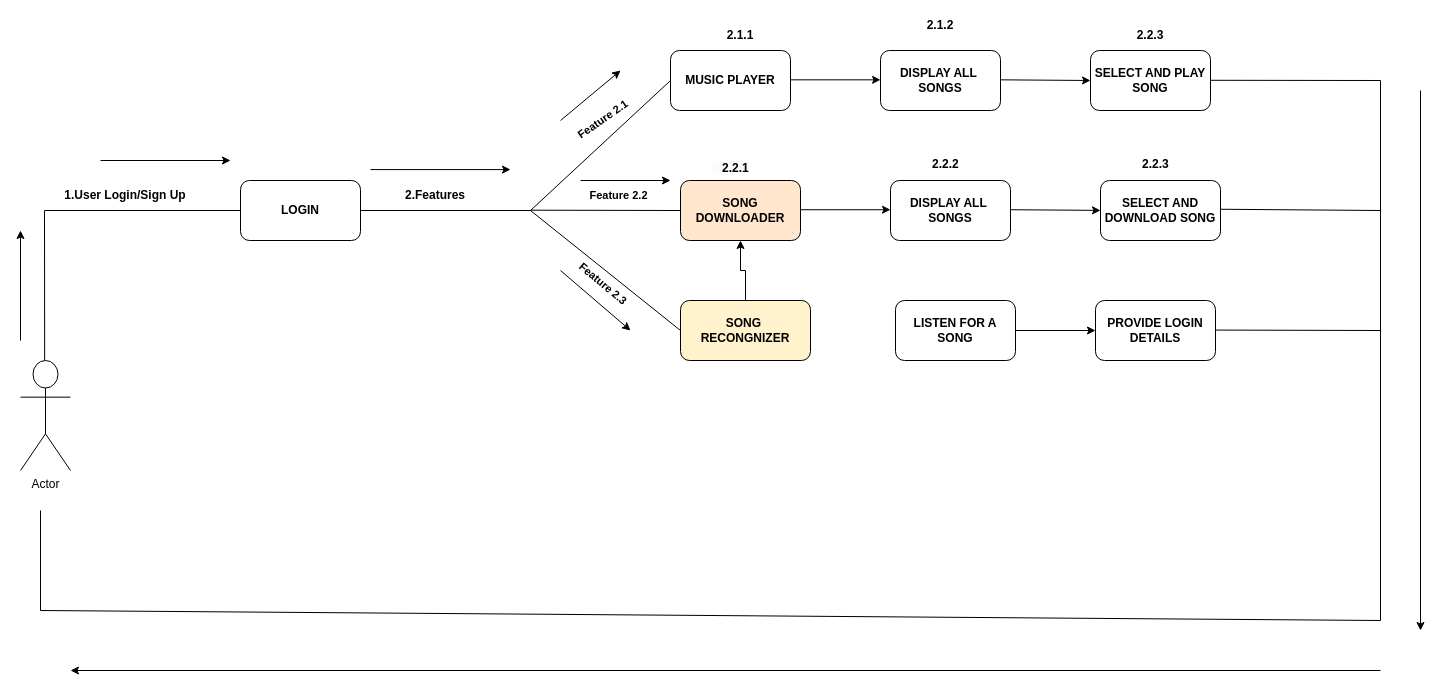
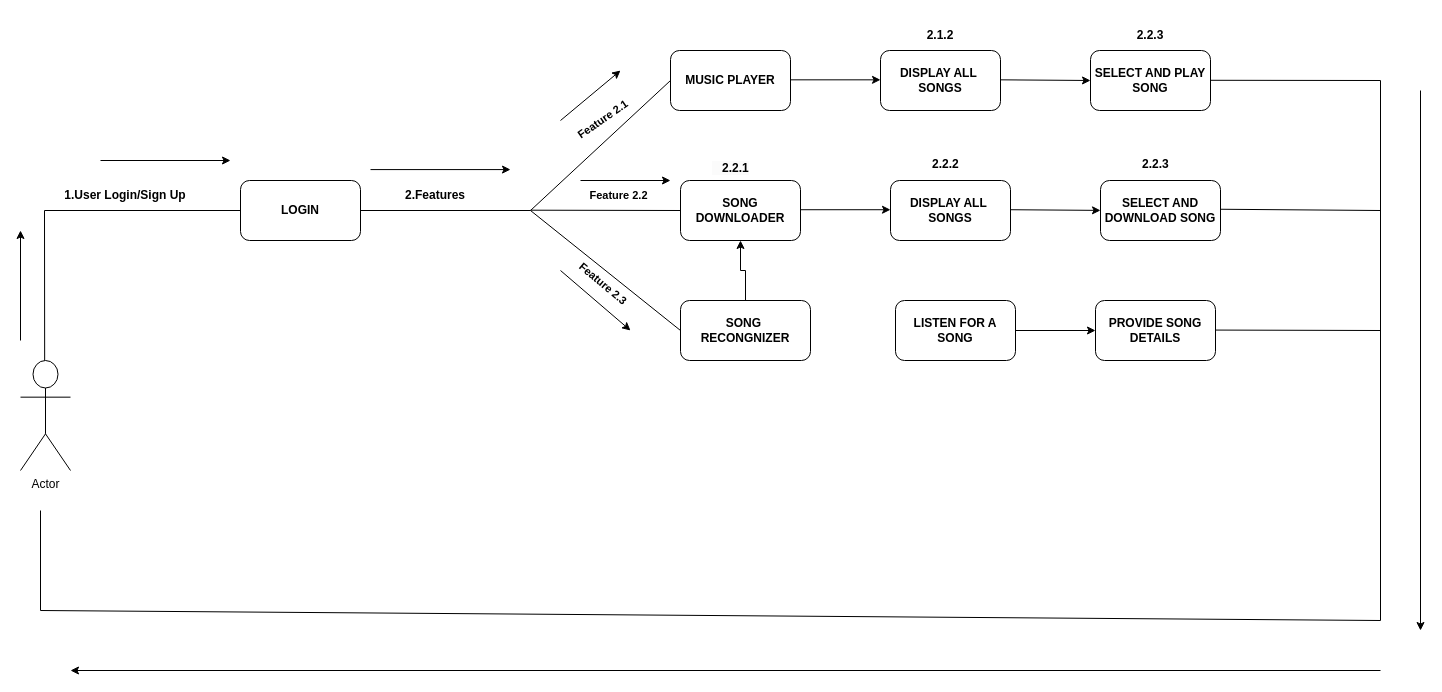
  <mxCell id="0" />
  <mxCell id="1" parent="0" />
  <mxCell id="2" value="Actor" style="shape=umlActor;verticalLabelPosition=bottom;verticalAlign=top;html=1;outlineConnect=0;" parent="1" vertex="1"><mxGeometry x="20" y="360" width="50" height="110" as="geometry" /></mxCell>
  <mxCell id="3" value="" style="endArrow=classic;html=1;rounded=0;" parent="1" edge="1"><mxGeometry width="50" height="50" relative="1" as="geometry"><mxPoint x="20" y="340" as="sourcePoint" /><mxPoint x="20" y="230" as="targetPoint" /></mxGeometry></mxCell>
  <mxCell id="4" value="" style="endArrow=none;html=1;rounded=0;" parent="1" edge="1"><mxGeometry width="50" height="50" relative="1" as="geometry"><mxPoint x="44.17" y="360" as="sourcePoint" /><mxPoint x="44" y="210" as="targetPoint" /></mxGeometry></mxCell>
  <mxCell id="5" value="" style="endArrow=none;html=1;rounded=0;" parent="1" edge="1"><mxGeometry width="50" height="50" relative="1" as="geometry"><mxPoint x="44" y="210" as="sourcePoint" /><mxPoint x="240" y="210" as="targetPoint" /></mxGeometry></mxCell>
  <mxCell id="6" value="&lt;b&gt;LOGIN&lt;/b&gt;" style="rounded=1;whiteSpace=wrap;html=1;" parent="1" vertex="1"><mxGeometry x="240" y="180" width="120" height="60" as="geometry" /></mxCell>
  <mxCell id="7" value="&lt;b&gt;1.User Login/Sign Up&lt;/b&gt;" style="text;html=1;align=center;verticalAlign=middle;whiteSpace=wrap;rounded=0;" parent="1" vertex="1"><mxGeometry x="60" y="170" width="130" height="50" as="geometry" /></mxCell>
  <mxCell id="8" value="" style="endArrow=none;html=1;rounded=0;exitX=1;exitY=0.5;exitDx=0;exitDy=0;" parent="1" source="6" edge="1"><mxGeometry width="50" height="50" relative="1" as="geometry"><mxPoint x="400" y="270" as="sourcePoint" /><mxPoint x="530" y="210" as="targetPoint" /></mxGeometry></mxCell>
  <mxCell id="9" value="&lt;b&gt;2.Features&lt;/b&gt;" style="text;html=1;align=center;verticalAlign=middle;whiteSpace=wrap;rounded=0;" parent="1" vertex="1"><mxGeometry x="370" y="170" width="130" height="50" as="geometry" /></mxCell>
  <mxCell id="10" value="" style="endArrow=classic;html=1;rounded=0;" parent="1" edge="1"><mxGeometry width="50" height="50" relative="1" as="geometry"><mxPoint x="100" y="160" as="sourcePoint" /><mxPoint x="230" y="160" as="targetPoint" /></mxGeometry></mxCell>
  <mxCell id="11" value="" style="endArrow=classic;html=1;rounded=0;" parent="1" edge="1"><mxGeometry width="50" height="50" relative="1" as="geometry"><mxPoint x="370" y="169.09" as="sourcePoint" /><mxPoint x="510" y="169.09" as="targetPoint" /></mxGeometry></mxCell>
  <mxCell id="12" value="&lt;b&gt;MUSIC PLAYER&lt;/b&gt;" style="rounded=1;whiteSpace=wrap;html=1;" parent="1" vertex="1"><mxGeometry x="670" y="50" width="120" height="60" as="geometry" /></mxCell>
- <mxCell id="13" value="&lt;b&gt;SONG DOWNLOADER&lt;/b&gt;" style="rounded=1;whiteSpace=wrap;html=1;fillColor=#ffe6cc;" parent="1" vertex="1"><mxGeometry x="680" y="180" width="120" height="60" as="geometry" /></mxCell>
+ <mxCell id="13" value="&lt;b&gt;SONG DOWNLOADER&lt;/b&gt;" style="rounded=1;whiteSpace=wrap;html=1;" parent="1" vertex="1"><mxGeometry x="680" y="180" width="120" height="60" as="geometry" /></mxCell>
  <mxCell id="14" value="" style="edgeStyle=orthogonalEdgeStyle;rounded=0;orthogonalLoop=1;jettySize=auto;html=1;" parent="1" source="15" target="13" edge="1"><mxGeometry relative="1" as="geometry" /></mxCell>
- <mxCell id="15" value="&lt;b&gt;SONG&amp;nbsp;&lt;/b&gt;&lt;div&gt;&lt;b&gt;RECONGNIZER&lt;/b&gt;&lt;/div&gt;" style="rounded=1;whiteSpace=wrap;html=1;fillColor=#fff2cc;" parent="1" vertex="1"><mxGeometry x="680" y="300" width="130" height="60" as="geometry" /></mxCell>
+ <mxCell id="15" value="&lt;b&gt;SONG&amp;nbsp;&lt;/b&gt;&lt;div&gt;&lt;b&gt;RECONGNIZER&lt;/b&gt;&lt;/div&gt;" style="rounded=1;whiteSpace=wrap;html=1;" parent="1" vertex="1"><mxGeometry x="680" y="300" width="130" height="60" as="geometry" /></mxCell>
  <mxCell id="16" value="" style="endArrow=none;html=1;rounded=0;entryX=0;entryY=0.5;entryDx=0;entryDy=0;" parent="1" target="12" edge="1"><mxGeometry width="50" height="50" relative="1" as="geometry"><mxPoint x="530" y="210" as="sourcePoint" /><mxPoint x="610" y="130" as="targetPoint" /></mxGeometry></mxCell>
  <mxCell id="17" value="&lt;b&gt;Feature 2.1&lt;/b&gt;" style="edgeLabel;html=1;align=center;verticalAlign=middle;resizable=0;points=[];rotation=-35;" parent="16" vertex="1" connectable="0"><mxGeometry x="0.059" y="5" relative="1" as="geometry"><mxPoint x="1" y="-19" as="offset" /></mxGeometry></mxCell>
  <mxCell id="18" value="" style="endArrow=none;html=1;rounded=0;entryX=0;entryY=0.5;entryDx=0;entryDy=0;" parent="1" target="13" edge="1"><mxGeometry width="50" height="50" relative="1" as="geometry"><mxPoint x="530" y="209.69" as="sourcePoint" /><mxPoint x="630" y="209.69" as="targetPoint" /></mxGeometry></mxCell>
  <mxCell id="19" value="&lt;b&gt;Feature 2.2&lt;/b&gt;" style="edgeLabel;html=1;align=center;verticalAlign=middle;resizable=0;points=[];" parent="18" vertex="1" connectable="0"><mxGeometry x="0.154" y="6" relative="1" as="geometry"><mxPoint y="-9" as="offset" /></mxGeometry></mxCell>
  <mxCell id="20" value="" style="endArrow=none;html=1;rounded=0;exitX=0;exitY=0.5;exitDx=0;exitDy=0;" parent="1" source="15" edge="1"><mxGeometry width="50" height="50" relative="1" as="geometry"><mxPoint x="670" y="330" as="sourcePoint" /><mxPoint x="530" y="210" as="targetPoint" /></mxGeometry></mxCell>
  <mxCell id="21" value="&lt;b&gt;Feature 2.3&lt;/b&gt;" style="edgeLabel;html=1;align=center;verticalAlign=middle;resizable=0;points=[];rotation=40;" parent="20" vertex="1" connectable="0"><mxGeometry x="-0.109" y="2" relative="1" as="geometry"><mxPoint x="-9" y="4" as="offset" /></mxGeometry></mxCell>
  <mxCell id="22" value="" style="endArrow=classic;html=1;rounded=0;" parent="1" edge="1"><mxGeometry width="50" height="50" relative="1" as="geometry"><mxPoint x="560" y="120" as="sourcePoint" /><mxPoint x="620" y="70" as="targetPoint" /></mxGeometry></mxCell>
  <mxCell id="23" value="" style="endArrow=classic;html=1;rounded=0;" parent="1" edge="1"><mxGeometry width="50" height="50" relative="1" as="geometry"><mxPoint x="580" y="180" as="sourcePoint" /><mxPoint x="670" y="180" as="targetPoint" /></mxGeometry></mxCell>
  <mxCell id="24" value="" style="endArrow=classic;html=1;rounded=0;" parent="1" edge="1"><mxGeometry width="50" height="50" relative="1" as="geometry"><mxPoint x="560" y="270" as="sourcePoint" /><mxPoint x="630" y="330" as="targetPoint" /></mxGeometry></mxCell>
  <mxCell id="25" value="" style="endArrow=classic;html=1;rounded=0;" parent="1" edge="1"><mxGeometry width="50" height="50" relative="1" as="geometry"><mxPoint x="790" y="79.33" as="sourcePoint" /><mxPoint x="880" y="79.33" as="targetPoint" /></mxGeometry></mxCell>
  <mxCell id="26" value="&lt;b&gt;SELECT AND PLAY SONG&lt;/b&gt;" style="rounded=1;whiteSpace=wrap;html=1;" parent="1" vertex="1"><mxGeometry x="1090" y="50" width="120" height="60" as="geometry" /></mxCell>
  <mxCell id="27" value="&lt;b&gt;DISPLAY ALL&amp;nbsp; SONGS&lt;/b&gt;" style="rounded=1;whiteSpace=wrap;html=1;" parent="1" vertex="1"><mxGeometry x="880" y="50" width="120" height="60" as="geometry" /></mxCell>
  <mxCell id="28" value="" style="endArrow=classic;html=1;rounded=0;" parent="1" edge="1"><mxGeometry width="50" height="50" relative="1" as="geometry"><mxPoint x="1000" y="79.33" as="sourcePoint" /><mxPoint x="1090" y="80" as="targetPoint" /></mxGeometry></mxCell>
- <mxCell id="29" value="&lt;b&gt;2.1.1&lt;/b&gt;" style="text;html=1;align=center;verticalAlign=middle;whiteSpace=wrap;rounded=0;movable=0;resizable=0;rotatable=0;deletable=0;editable=0;locked=1;connectable=0;" parent="1" vertex="1"><mxGeometry x="710" y="20" width="60" height="30" as="geometry" /></mxCell>
- <mxCell id="30" value="&lt;b&gt;2.1.2&lt;/b&gt;" style="text;html=1;align=center;verticalAlign=middle;whiteSpace=wrap;rounded=0;" parent="1" vertex="1"><mxGeometry x="910" y="10" width="60" height="30" as="geometry" /></mxCell>
+ <mxCell id="30" value="&lt;b&gt;2.1.2&lt;/b&gt;" style="text;html=1;align=center;verticalAlign=middle;whiteSpace=wrap;rounded=0;" parent="1" vertex="1"><mxGeometry x="910" y="20" width="60" height="30" as="geometry" /></mxCell>
  <mxCell id="31" value="&lt;b&gt;2.2.3&lt;/b&gt;" style="text;html=1;align=center;verticalAlign=middle;whiteSpace=wrap;rounded=0;" parent="1" vertex="1"><mxGeometry x="1120" y="20" width="60" height="30" as="geometry" /></mxCell>
  <mxCell id="32" value="" style="endArrow=classic;html=1;rounded=0;" parent="1" edge="1"><mxGeometry width="50" height="50" relative="1" as="geometry"><mxPoint x="800" y="209.23" as="sourcePoint" /><mxPoint x="890" y="209.23" as="targetPoint" /></mxGeometry></mxCell>
  <mxCell id="33" value="&lt;b&gt;DISPLAY ALL&amp;nbsp; SONGS&lt;/b&gt;" style="rounded=1;whiteSpace=wrap;html=1;" parent="1" vertex="1"><mxGeometry x="890" y="180" width="120" height="60" as="geometry" /></mxCell>
  <mxCell id="34" value="" style="endArrow=classic;html=1;rounded=0;" parent="1" edge="1"><mxGeometry width="50" height="50" relative="1" as="geometry"><mxPoint x="1010" y="209.23" as="sourcePoint" /><mxPoint x="1100" y="209.9" as="targetPoint" /></mxGeometry></mxCell>
  <mxCell id="35" value="&lt;b&gt;SELECT AND DOWNLOAD SONG&lt;/b&gt;" style="rounded=1;whiteSpace=wrap;html=1;" parent="1" vertex="1"><mxGeometry x="1100" y="180" width="120" height="60" as="geometry" /></mxCell>
  <mxCell id="36" value="&lt;br&gt;&lt;b style=&quot;forced-color-adjust: none; color: rgb(0, 0, 0); font-family: Helvetica; font-size: 12px; font-style: normal; font-variant-ligatures: normal; font-variant-caps: normal; letter-spacing: normal; orphans: 2; text-align: center; text-indent: 0px; text-transform: none; widows: 2; word-spacing: 0px; -webkit-text-stroke-width: 0px; white-space: normal; background-color: rgb(251, 251, 251); text-decoration-thickness: initial; text-decoration-style: initial; text-decoration-color: initial;&quot;&gt;&amp;nbsp; &amp;nbsp;2.2.1&lt;/b&gt;&lt;div&gt;&lt;br/&gt;&lt;/div&gt;" style="text;whiteSpace=wrap;html=1;" parent="1" vertex="1"><mxGeometry x="710" y="140" width="60" height="40" as="geometry" /></mxCell>
  <mxCell id="37" value="&lt;div style=&quot;text-align: justify;&quot;&gt;&lt;b&gt;2.2.2&lt;/b&gt;&lt;/div&gt;" style="text;whiteSpace=wrap;html=1;align=left;" parent="1" vertex="1"><mxGeometry x="930" y="150" width="60" height="40" as="geometry" /></mxCell>
  <mxCell id="38" value="&lt;div&gt;&lt;b&gt;2.2.3&lt;/b&gt;&lt;/div&gt;" style="text;whiteSpace=wrap;html=1;" parent="1" vertex="1"><mxGeometry x="1140" y="150" width="60" height="40" as="geometry" /></mxCell>
  <mxCell id="39" value="" style="edgeStyle=orthogonalEdgeStyle;rounded=0;orthogonalLoop=1;jettySize=auto;html=1;" parent="1" source="40" target="41" edge="1"><mxGeometry relative="1" as="geometry" /></mxCell>
  <mxCell id="40" value="&lt;b&gt;LISTEN FOR A SONG&lt;/b&gt;" style="whiteSpace=wrap;html=1;rounded=1;" parent="1" vertex="1"><mxGeometry x="895" y="300" width="120" height="60" as="geometry" /></mxCell>
- <mxCell id="41" value="&lt;b&gt;PROVIDE LOGIN DETAILS&lt;/b&gt;" style="whiteSpace=wrap;html=1;rounded=1;" parent="1" vertex="1"><mxGeometry x="1095" y="300" width="120" height="60" as="geometry" /></mxCell>
+ <mxCell id="41" value="&lt;b&gt;PROVIDE SONG DETAILS&lt;/b&gt;" style="whiteSpace=wrap;html=1;rounded=1;" parent="1" vertex="1"><mxGeometry x="1095" y="300" width="120" height="60" as="geometry" /></mxCell>
  <mxCell id="42" value="" style="endArrow=none;html=1;rounded=0;" parent="1" edge="1"><mxGeometry width="50" height="50" relative="1" as="geometry"><mxPoint x="1210" y="79.79" as="sourcePoint" /><mxPoint x="1380" y="80" as="targetPoint" /></mxGeometry></mxCell>
  <mxCell id="43" value="" style="endArrow=none;html=1;rounded=0;" parent="1" edge="1"><mxGeometry width="50" height="50" relative="1" as="geometry"><mxPoint x="40" y="610" as="sourcePoint" /><mxPoint x="1380" y="620" as="targetPoint" /></mxGeometry></mxCell>
  <mxCell id="44" value="" style="endArrow=none;html=1;rounded=0;" parent="1" edge="1"><mxGeometry width="50" height="50" relative="1" as="geometry"><mxPoint x="40" y="610" as="sourcePoint" /><mxPoint x="40" y="510" as="targetPoint" /></mxGeometry></mxCell>
  <mxCell id="45" value="" style="endArrow=none;html=1;rounded=0;" parent="1" edge="1"><mxGeometry width="50" height="50" relative="1" as="geometry"><mxPoint x="1220" y="208.75" as="sourcePoint" /><mxPoint x="1380" y="210" as="targetPoint" /></mxGeometry></mxCell>
  <mxCell id="46" value="" style="endArrow=none;html=1;rounded=0;" parent="1" edge="1"><mxGeometry width="50" height="50" relative="1" as="geometry"><mxPoint x="1215" y="329.57" as="sourcePoint" /><mxPoint x="1380" y="330" as="targetPoint" /></mxGeometry></mxCell>
  <mxCell id="47" value="" style="endArrow=none;html=1;rounded=0;" parent="1" edge="1"><mxGeometry width="50" height="50" relative="1" as="geometry"><mxPoint x="1380" y="620" as="sourcePoint" /><mxPoint x="1380" y="80" as="targetPoint" /></mxGeometry></mxCell>
  <mxCell id="48" value="" style="endArrow=classic;html=1;rounded=0;" parent="1" edge="1"><mxGeometry width="50" height="50" relative="1" as="geometry"><mxPoint x="1420" y="90" as="sourcePoint" /><mxPoint x="1420" y="630" as="targetPoint" /></mxGeometry></mxCell>
  <mxCell id="49" value="" style="endArrow=classic;html=1;rounded=0;" parent="1" edge="1"><mxGeometry width="50" height="50" relative="1" as="geometry"><mxPoint x="1380" y="670" as="sourcePoint" /><mxPoint x="70" y="670" as="targetPoint" /></mxGeometry></mxCell>
